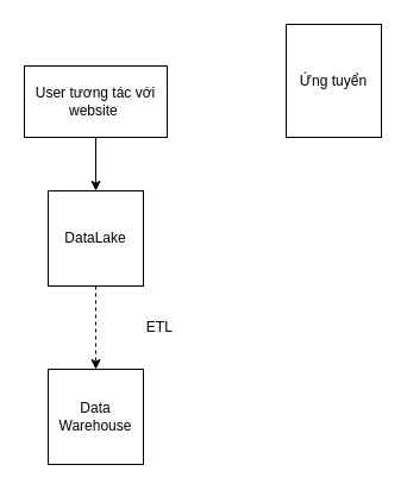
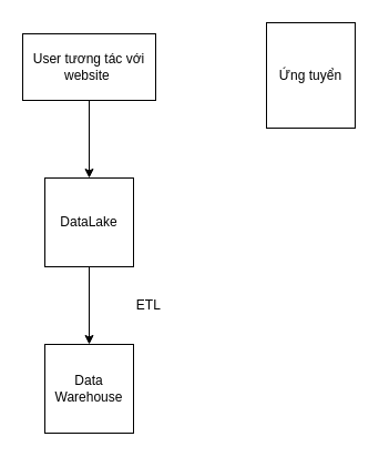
  <mxCell id="0" />
  <mxCell id="1" parent="0" />
  <mxCell id="2" value="" style="edgeStyle=orthogonalEdgeStyle;rounded=0;orthogonalLoop=1;jettySize=auto;html=1;" edge="1" parent="1" source="3" target="5"><mxGeometry relative="1" as="geometry" /></mxCell>
- <mxCell id="3" value="User tương tác với website&amp;nbsp;" style="rounded=0;whiteSpace=wrap;html=1;" vertex="1" parent="1"><mxGeometry x="20" y="55" width="120" height="60" as="geometry" /></mxCell>
- <mxCell id="4" value="" style="edgeStyle=orthogonalEdgeStyle;rounded=0;orthogonalLoop=1;jettySize=auto;html=1;dashed=1;" edge="1" parent="1" source="5" target="6"><mxGeometry relative="1" as="geometry" /></mxCell>
+ <mxCell id="3" value="User tương tác với website&amp;nbsp;" style="rounded=0;whiteSpace=wrap;html=1;" vertex="1" parent="1"><mxGeometry x="20" y="30" width="120" height="60" as="geometry" /></mxCell>
+ <mxCell id="4" value="" style="edgeStyle=orthogonalEdgeStyle;rounded=0;orthogonalLoop=1;jettySize=auto;html=1;" edge="1" parent="1" source="5" target="6"><mxGeometry relative="1" as="geometry" /></mxCell>
  <mxCell id="5" value="DataLake" style="whiteSpace=wrap;html=1;aspect=fixed;" vertex="1" parent="1"><mxGeometry x="40" y="160" width="80" height="80" as="geometry" /></mxCell>
  <mxCell id="6" value="Data Warehouse" style="whiteSpace=wrap;html=1;aspect=fixed;" vertex="1" parent="1"><mxGeometry x="40" y="310" width="80" height="80" as="geometry" /></mxCell>
  <mxCell id="7" value="ETL&amp;nbsp;" style="text;html=1;resizable=0;autosize=1;align=center;verticalAlign=middle;points=[];fillColor=none;strokeColor=none;rounded=0;" vertex="1" parent="1"><mxGeometry x="110" y="260" width="50" height="30" as="geometry" /></mxCell>
  <mxCell id="8" value="Ứng tuyển" style="whiteSpace=wrap;html=1;aspect=fixed;" vertex="1" parent="1"><mxGeometry x="240" y="20" width="80" height="95" as="geometry" /></mxCell>
